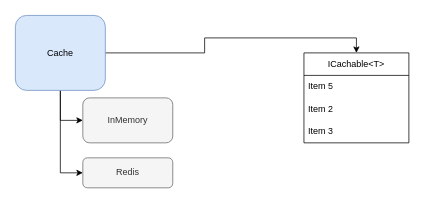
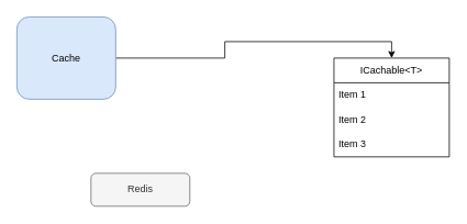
  <mxCell id="0" />
  <mxCell id="1" parent="0" />
- <mxCell id="2" value="" style="edgeStyle=orthogonalEdgeStyle;rounded=0;orthogonalLoop=1;jettySize=auto;html=1;entryX=0;entryY=0.5;entryDx=0;entryDy=0;" edge="1" parent="1" source="5" target="6"><mxGeometry relative="1" as="geometry" /></mxCell>
- <mxCell id="3" style="edgeStyle=orthogonalEdgeStyle;rounded=0;orthogonalLoop=1;jettySize=auto;html=1;entryX=0;entryY=0.5;entryDx=0;entryDy=0;" edge="1" parent="1" source="5" target="7"><mxGeometry relative="1" as="geometry" /></mxCell>
  <mxCell id="4" style="edgeStyle=orthogonalEdgeStyle;rounded=0;orthogonalLoop=1;jettySize=auto;html=1;entryX=0.5;entryY=0;entryDx=0;entryDy=0;" edge="1" parent="1" source="5" target="8"><mxGeometry relative="1" as="geometry" /></mxCell>
  <mxCell id="5" value="Cache" style="rounded=1;whiteSpace=wrap;html=1;fillColor=#dae8fc;strokeColor=#6c8ebf;" vertex="1" parent="1"><mxGeometry x="20" y="20" width="120" height="100" as="geometry" /></mxCell>
- <mxCell id="6" value="InMemory" style="whiteSpace=wrap;html=1;rounded=1;fillColor=#f5f5f5;fontColor=#333333;strokeColor=#666666;" vertex="1" parent="1"><mxGeometry x="110" y="130" width="120" height="60" as="geometry" /></mxCell>
  <mxCell id="7" value="Redis" style="whiteSpace=wrap;html=1;rounded=1;fillColor=#f5f5f5;fontColor=#333333;strokeColor=#666666;" vertex="1" parent="1"><mxGeometry x="110" y="210" width="120" height="40" as="geometry" /></mxCell>
  <mxCell id="8" value="ICachable&amp;lt;T&amp;gt;" style="swimlane;fontStyle=0;childLayout=stackLayout;horizontal=1;startSize=30;horizontalStack=0;resizeParent=1;resizeParentMax=0;resizeLast=0;collapsible=1;marginBottom=0;whiteSpace=wrap;html=1;" vertex="1" parent="1"><mxGeometry x="405" y="70" width="140" height="120" as="geometry" /></mxCell>
- <mxCell id="9" value="Item 5" style="text;strokeColor=none;fillColor=none;align=left;verticalAlign=middle;spacingLeft=4;spacingRight=4;overflow=hidden;points=[[0,0.5],[1,0.5]];portConstraint=eastwest;rotatable=0;whiteSpace=wrap;html=1;" vertex="1" parent="8"><mxGeometry y="30" width="140" height="30" as="geometry" /></mxCell>
+ <mxCell id="9" value="Item 1" style="text;strokeColor=none;fillColor=none;align=left;verticalAlign=middle;spacingLeft=4;spacingRight=4;overflow=hidden;points=[[0,0.5],[1,0.5]];portConstraint=eastwest;rotatable=0;whiteSpace=wrap;html=1;" vertex="1" parent="8"><mxGeometry y="30" width="140" height="30" as="geometry" /></mxCell>
  <mxCell id="10" value="Item 2" style="text;strokeColor=none;fillColor=none;align=left;verticalAlign=middle;spacingLeft=4;spacingRight=4;overflow=hidden;points=[[0,0.5],[1,0.5]];portConstraint=eastwest;rotatable=0;whiteSpace=wrap;html=1;" vertex="1" parent="8"><mxGeometry y="60" width="140" height="30" as="geometry" /></mxCell>
  <mxCell id="11" value="Item 3" style="text;strokeColor=none;fillColor=none;align=left;verticalAlign=middle;spacingLeft=4;spacingRight=4;overflow=hidden;points=[[0,0.5],[1,0.5]];portConstraint=eastwest;rotatable=0;whiteSpace=wrap;html=1;" vertex="1" parent="8"><mxGeometry y="90" width="140" height="30" as="geometry" /></mxCell>
